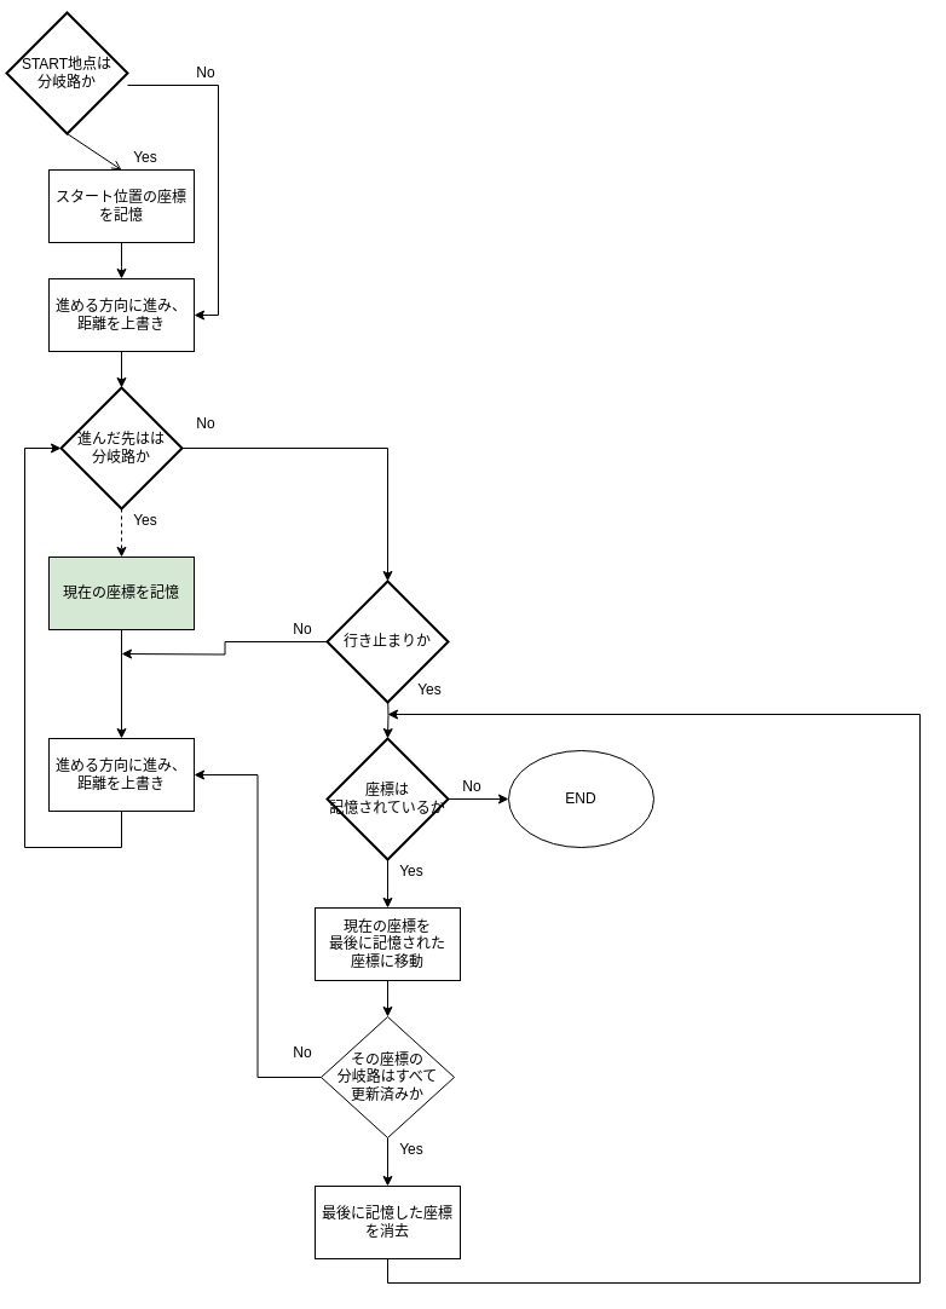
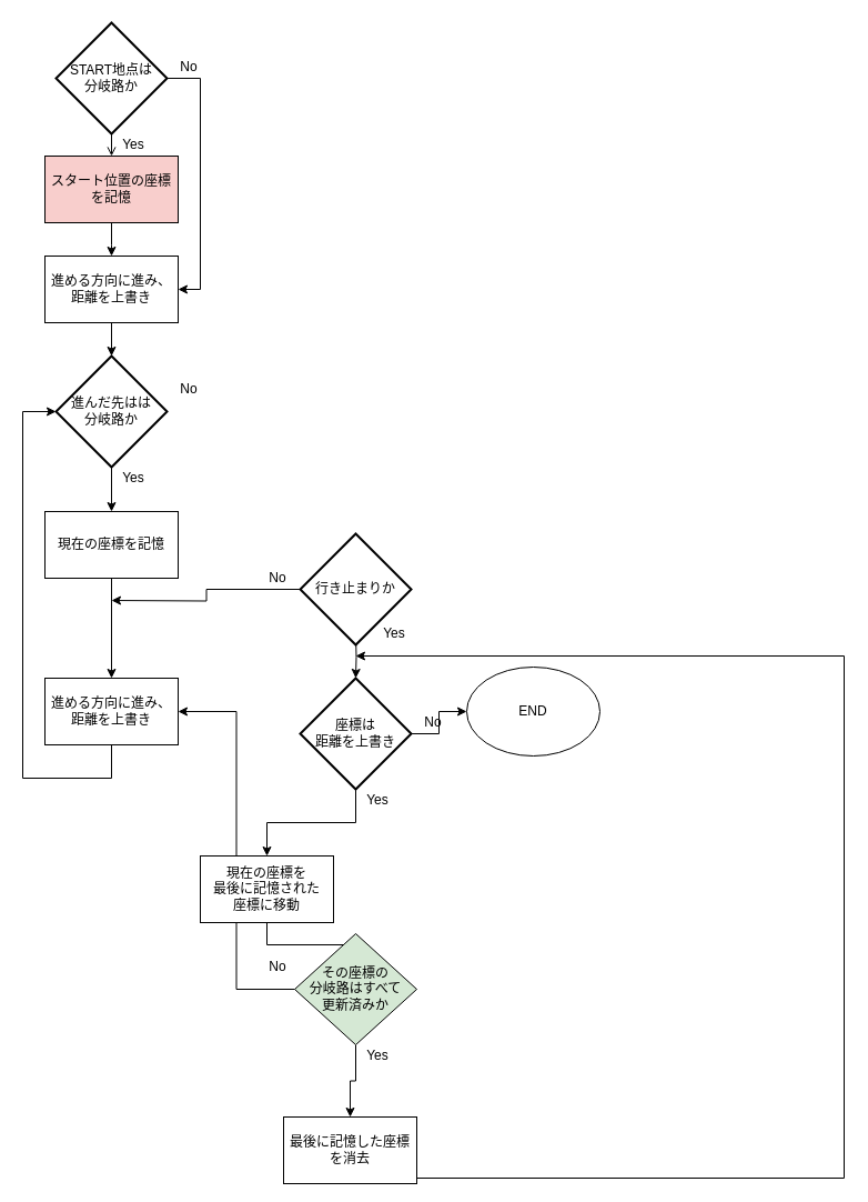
  <mxCell id="0" />
  <mxCell id="1" parent="0" />
  <mxCell id="2" parent="1" style="edgeStyle=orthogonalEdgeStyle;rounded=0;orthogonalLoop=1;jettySize=auto;html=1;entryX=1;entryY=0.5;entryDx=0;entryDy=0;" source="3" target="9" edge="1"><mxGeometry as="geometry" relative="1"><mxPoint as="targetPoint" x="180" y="270" /><Array as="points"><mxPoint x="180" y="70" /><mxPoint x="180" y="260" /></Array></mxGeometry></mxCell>
- <mxCell id="3" value="START地点は&lt;br&gt;分岐路か" parent="1" vertex="1" style="strokeWidth=2;html=1;shape=mxgraph.flowchart.decision;whiteSpace=wrap;"><mxGeometry x="5" y="10" as="geometry" width="100" height="100" /></mxCell>
+ <mxCell id="3" value="START地点は&lt;br&gt;分岐路か" parent="1" vertex="1" style="strokeWidth=2;html=1;shape=mxgraph.flowchart.decision;whiteSpace=wrap;"><mxGeometry as="geometry" x="50" width="100" height="100" y="20" /></mxCell>
  <mxCell id="4" parent="1" style="edgeStyle=orthogonalEdgeStyle;rounded=0;orthogonalLoop=1;jettySize=auto;html=1;" source="5" edge="1"><mxGeometry as="geometry" relative="1"><mxPoint as="targetPoint" x="100" y="230" /></mxGeometry></mxCell>
- <mxCell id="5" value="スタート位置の座標を記憶" parent="1" vertex="1" style="rounded=0;whiteSpace=wrap;html=1;"><mxGeometry as="geometry" x="40" width="120" height="60" y="140" /></mxCell>
+ <mxCell id="5" value="スタート位置の座標を記憶" parent="1" vertex="1" style="rounded=0;whiteSpace=wrap;html=1;fillColor=#f8cecc;"><mxGeometry as="geometry" x="40" width="120" height="60" y="140" /></mxCell>
  <mxCell id="6" value="" parent="1" style="endArrow=open;html=1;exitX=0.5;exitY=1;exitDx=0;exitDy=0;exitPerimeter=0;entryX=0.5;entryY=0;entryDx=0;entryDy=0;" source="3" target="5" edge="1"><mxGeometry as="geometry" width="50" height="50" relative="1"><mxPoint as="sourcePoint" x="40" y="270" /><mxPoint as="targetPoint" x="90" y="220" /></mxGeometry></mxCell>
  <mxCell id="7" value="Yes" parent="1" vertex="1" style="text;html=1;strokeColor=none;fillColor=none;align=center;verticalAlign=middle;whiteSpace=wrap;rounded=0;"><mxGeometry as="geometry" x="100" width="40" height="20" y="120" /></mxCell>
  <mxCell id="8" parent="1" style="edgeStyle=orthogonalEdgeStyle;rounded=0;orthogonalLoop=1;jettySize=auto;html=1;entryX=0.5;entryY=0;entryDx=0;entryDy=0;entryPerimeter=0;" source="9" target="13" edge="1"><mxGeometry as="geometry" relative="1"><mxPoint as="targetPoint" x="120" y="320" /></mxGeometry></mxCell>
  <mxCell id="9" value="進める方向に進み、&lt;br&gt;距離を上書き" parent="1" vertex="1" style="rounded=0;whiteSpace=wrap;html=1;"><mxGeometry as="geometry" x="40" width="120" height="60" y="230" /></mxCell>
  <mxCell id="10" value="No" parent="1" vertex="1" style="text;html=1;strokeColor=none;fillColor=none;align=center;verticalAlign=middle;whiteSpace=wrap;rounded=0;"><mxGeometry as="geometry" x="150" width="40" height="20" y="50" /></mxCell>
- <mxCell id="11" parent="1" style="edgeStyle=orthogonalEdgeStyle;rounded=0;orthogonalLoop=1;jettySize=auto;html=1;entryX=0.5;entryY=0;entryDx=0;entryDy=0;dashed=1;" source="13" target="21" edge="1"><mxGeometry as="geometry" relative="1" /></mxCell>
- <mxCell id="12" value="" parent="1" style="edgeStyle=orthogonalEdgeStyle;rounded=0;orthogonalLoop=1;jettySize=auto;html=1;" source="13" target="16" edge="1"><mxGeometry as="geometry" relative="1" /></mxCell>
+ <mxCell id="11" parent="1" style="edgeStyle=orthogonalEdgeStyle;rounded=0;orthogonalLoop=1;jettySize=auto;html=1;entryX=0.5;entryY=0;entryDx=0;entryDy=0;" source="13" target="21" edge="1"><mxGeometry as="geometry" relative="1" /></mxCell>
  <mxCell id="13" value="進んだ先はは&lt;br&gt;分岐路か" parent="1" vertex="1" style="strokeWidth=2;html=1;shape=mxgraph.flowchart.decision;whiteSpace=wrap;"><mxGeometry as="geometry" x="50" width="100" height="100" y="320" /></mxCell>
  <mxCell id="14" value="" parent="1" style="edgeStyle=orthogonalEdgeStyle;rounded=0;orthogonalLoop=1;jettySize=auto;html=1;" target="19" edge="1"><mxGeometry as="geometry" relative="1"><mxPoint as="sourcePoint" x="320" y="570" /></mxGeometry></mxCell>
  <mxCell id="15" parent="1" style="edgeStyle=orthogonalEdgeStyle;rounded=0;orthogonalLoop=1;jettySize=auto;html=1;" source="16" edge="1"><mxGeometry as="geometry" relative="1"><mxPoint as="targetPoint" x="100" y="540" /></mxGeometry></mxCell>
  <mxCell id="16" value="行き止まりか" parent="1" vertex="1" style="strokeWidth=2;html=1;shape=mxgraph.flowchart.decision;whiteSpace=wrap;"><mxGeometry as="geometry" x="270" width="100" height="100" y="480" /></mxCell>
  <mxCell id="17" parent="1" style="edgeStyle=orthogonalEdgeStyle;rounded=0;orthogonalLoop=1;jettySize=auto;html=1;" source="19" target="26" edge="1"><mxGeometry as="geometry" relative="1"><mxPoint as="targetPoint" x="480" y="660" /></mxGeometry></mxCell>
  <mxCell id="18" parent="1" style="edgeStyle=orthogonalEdgeStyle;rounded=0;orthogonalLoop=1;jettySize=auto;html=1;" source="19" target="31" edge="1"><mxGeometry as="geometry" relative="1"><mxPoint as="targetPoint" x="320" y="760" /></mxGeometry></mxCell>
- <mxCell id="19" value="座標は&lt;br&gt;記憶されているか" parent="1" vertex="1" style="strokeWidth=2;html=1;shape=mxgraph.flowchart.decision;whiteSpace=wrap;"><mxGeometry as="geometry" x="270" width="100" height="100" y="610" /></mxCell>
+ <mxCell id="19" value="座標は&lt;br&gt;距離を上書き" parent="1" vertex="1" style="strokeWidth=2;html=1;shape=mxgraph.flowchart.decision;whiteSpace=wrap;"><mxGeometry as="geometry" x="270" width="100" height="100" y="610" /></mxCell>
  <mxCell id="20" parent="1" style="edgeStyle=orthogonalEdgeStyle;rounded=0;orthogonalLoop=1;jettySize=auto;html=1;entryX=0.5;entryY=0;entryDx=0;entryDy=0;" source="21" target="23" edge="1"><mxGeometry as="geometry" relative="1" /></mxCell>
- <mxCell id="21" value="現在の座標を記憶" parent="1" vertex="1" style="rounded=0;whiteSpace=wrap;html=1;fillColor=#d5e8d4;"><mxGeometry as="geometry" x="40" width="120" height="60" y="460" /></mxCell>
+ <mxCell id="21" value="現在の座標を記憶" parent="1" vertex="1" style="rounded=0;whiteSpace=wrap;html=1;"><mxGeometry as="geometry" x="40" width="120" height="60" y="460" /></mxCell>
  <mxCell id="22" parent="1" style="edgeStyle=orthogonalEdgeStyle;rounded=0;orthogonalLoop=1;jettySize=auto;html=1;entryX=0;entryY=0.5;entryDx=0;entryDy=0;entryPerimeter=0;exitX=0.5;exitY=1;exitDx=0;exitDy=0;" source="23" target="13" edge="1"><mxGeometry as="geometry" relative="1"><Array as="points"><mxPoint x="100" y="700" /><mxPoint x="20" y="700" /><mxPoint x="20" y="370" /></Array></mxGeometry></mxCell>
  <mxCell id="23" value="進める方向に進み、&lt;br&gt;距離を上書き" parent="1" vertex="1" style="rounded=0;whiteSpace=wrap;html=1;"><mxGeometry as="geometry" x="40" width="120" height="60" y="610" /></mxCell>
  <mxCell id="24" value="Yes" parent="1" vertex="1" style="text;html=1;strokeColor=none;fillColor=none;align=center;verticalAlign=middle;whiteSpace=wrap;rounded=0;"><mxGeometry as="geometry" x="100" width="40" height="20" y="420" /></mxCell>
  <mxCell id="25" value="No" parent="1" vertex="1" style="text;html=1;strokeColor=none;fillColor=none;align=center;verticalAlign=middle;whiteSpace=wrap;rounded=0;"><mxGeometry as="geometry" x="150" width="40" height="20" y="340" /></mxCell>
- <mxCell id="26" value="END" parent="1" vertex="1" style="ellipse;whiteSpace=wrap;html=1;"><mxGeometry as="geometry" x="420" width="120" height="80" y="620" /></mxCell>
+ <mxCell id="26" value="END" parent="1" vertex="1" style="ellipse;whiteSpace=wrap;html=1;"><mxGeometry x="420" y="600" as="geometry" width="120" height="80" /></mxCell>
  <mxCell id="27" value="No" parent="1" vertex="1" style="text;html=1;strokeColor=none;fillColor=none;align=center;verticalAlign=middle;whiteSpace=wrap;rounded=0;"><mxGeometry as="geometry" x="230" width="40" height="20" y="510" /></mxCell>
  <mxCell id="28" value="Yes" parent="1" vertex="1" style="text;html=1;strokeColor=none;fillColor=none;align=center;verticalAlign=middle;whiteSpace=wrap;rounded=0;"><mxGeometry as="geometry" x="335" width="40" height="20" y="560" /></mxCell>
  <mxCell id="29" parent="1" style="edgeStyle=orthogonalEdgeStyle;rounded=0;orthogonalLoop=1;jettySize=auto;html=1;entryX=1;entryY=0.5;entryDx=0;entryDy=0;exitX=0;exitY=0.5;exitDx=0;exitDy=0;" source="35" target="23" edge="1"><mxGeometry as="geometry" relative="1" /></mxCell>
  <mxCell id="30" parent="1" style="edgeStyle=orthogonalEdgeStyle;rounded=0;orthogonalLoop=1;jettySize=auto;html=1;" source="31" target="35" edge="1"><mxGeometry as="geometry" relative="1"><mxPoint as="targetPoint" x="320" y="860" /></mxGeometry></mxCell>
- <mxCell id="31" value="現在の座標を&lt;br&gt;最後に記憶された&lt;br&gt;座標に移動" parent="1" vertex="1" style="rounded=0;whiteSpace=wrap;html=1;"><mxGeometry as="geometry" x="260" width="120" height="60" y="750" /></mxCell>
+ <mxCell id="31" value="現在の座標を&lt;br&gt;最後に記憶された&lt;br&gt;座標に移動" parent="1" vertex="1" style="rounded=0;whiteSpace=wrap;html=1;"><mxGeometry x="180" y="770" as="geometry" width="120" height="60" /></mxCell>
  <mxCell id="32" value="Yes" parent="1" vertex="1" style="text;html=1;strokeColor=none;fillColor=none;align=center;verticalAlign=middle;whiteSpace=wrap;rounded=0;"><mxGeometry as="geometry" x="320" width="40" height="20" y="710" /></mxCell>
  <mxCell id="33" value="No" parent="1" vertex="1" style="text;html=1;strokeColor=none;fillColor=none;align=center;verticalAlign=middle;whiteSpace=wrap;rounded=0;"><mxGeometry as="geometry" x="370" width="40" height="20" y="640" /></mxCell>
  <mxCell id="34" parent="1" style="edgeStyle=orthogonalEdgeStyle;rounded=0;orthogonalLoop=1;jettySize=auto;html=1;" source="35" target="37" edge="1"><mxGeometry as="geometry" relative="1"><mxPoint as="targetPoint" x="320" y="970" /></mxGeometry></mxCell>
- <mxCell id="35" value="その座標の&lt;br&gt;分岐路はすべて&lt;br&gt;更新済みか" parent="1" vertex="1" style="rhombus;whiteSpace=wrap;html=1;"><mxGeometry as="geometry" x="265" width="110" height="100" y="840" /></mxCell>
+ <mxCell id="35" value="その座標の&lt;br&gt;分岐路はすべて&lt;br&gt;更新済みか" parent="1" vertex="1" style="rhombus;whiteSpace=wrap;html=1;fillColor=#d5e8d4;"><mxGeometry as="geometry" x="265" width="110" height="100" y="840" /></mxCell>
  <mxCell id="36" parent="1" style="edgeStyle=orthogonalEdgeStyle;rounded=0;orthogonalLoop=1;jettySize=auto;html=1;exitX=0.5;exitY=1;exitDx=0;exitDy=0;" source="37" edge="1"><mxGeometry as="geometry" relative="1"><mxPoint as="targetPoint" x="320" y="590" /><Array as="points"><mxPoint x="320" y="1060" /><mxPoint x="760" y="1060" /><mxPoint x="760" y="590" /></Array></mxGeometry></mxCell>
- <mxCell id="37" value="最後に記憶した座標を消去" parent="1" vertex="1" style="rounded=0;whiteSpace=wrap;html=1;"><mxGeometry as="geometry" x="260" width="120" height="60" y="980" /></mxCell>
+ <mxCell id="37" value="最後に記憶した座標を消去" parent="1" vertex="1" style="rounded=0;whiteSpace=wrap;html=1;"><mxGeometry x="255" y="1005" as="geometry" width="120" height="60" /></mxCell>
  <mxCell id="38" value="Yes" parent="1" vertex="1" style="text;html=1;strokeColor=none;fillColor=none;align=center;verticalAlign=middle;whiteSpace=wrap;rounded=0;"><mxGeometry as="geometry" x="320" width="40" height="20" y="940" /></mxCell>
  <mxCell id="39" value="No" parent="1" vertex="1" style="text;html=1;strokeColor=none;fillColor=none;align=center;verticalAlign=middle;whiteSpace=wrap;rounded=0;"><mxGeometry as="geometry" x="230" width="40" height="20" y="860" /></mxCell>
